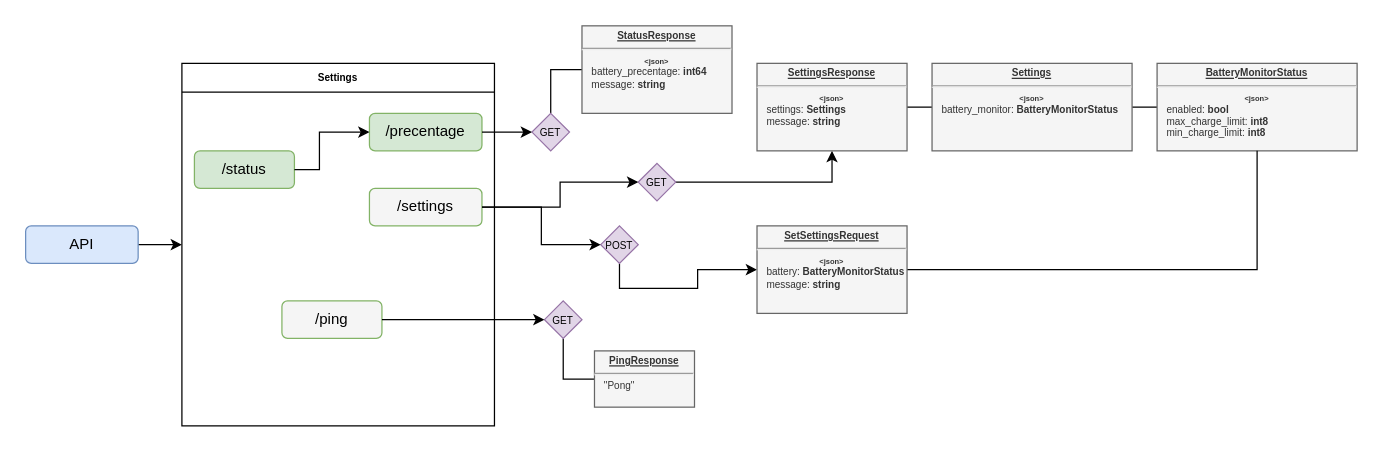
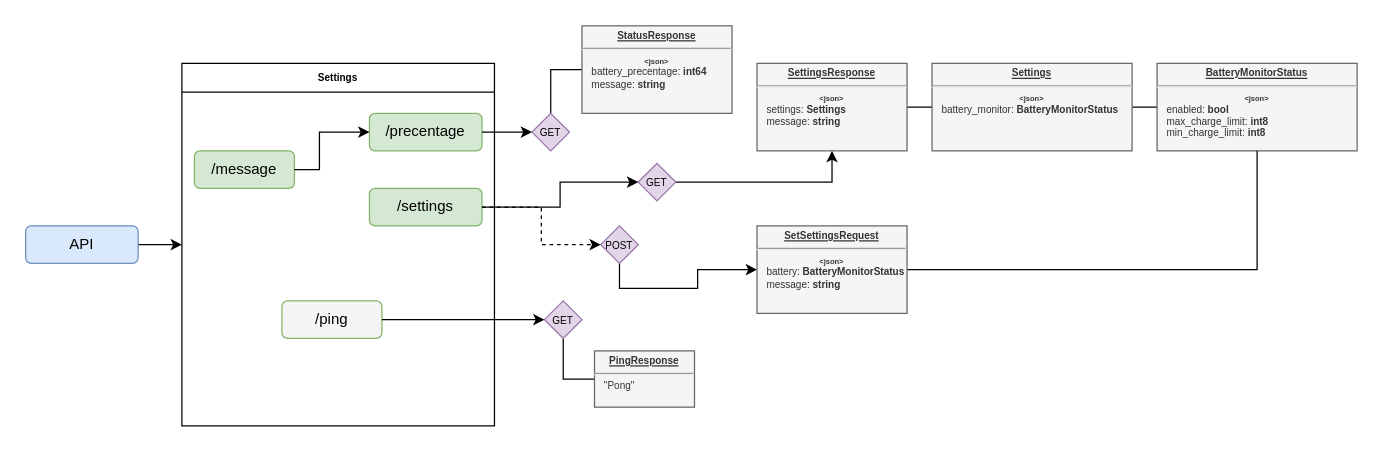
  <mxCell id="0" />
  <mxCell id="1" parent="0" />
  <mxCell id="2" style="edgeStyle=orthogonalEdgeStyle;rounded=0;orthogonalLoop=1;jettySize=auto;html=1;fontSize=8;" parent="1" source="3" edge="1"><mxGeometry relative="1" as="geometry"><mxPoint x="145" y="195" as="targetPoint" /></mxGeometry></mxCell>
  <mxCell id="3" value="API" style="rounded=1;whiteSpace=wrap;html=1;fillColor=#dae8fc;strokeColor=#6c8ebf;" parent="1" vertex="1"><mxGeometry x="20" y="180" width="90" height="30" as="geometry" /></mxCell>
  <mxCell id="4" value="" style="group" parent="1" vertex="1" connectable="0"><mxGeometry x="145" y="50" width="250" height="290" as="geometry" /></mxCell>
- <mxCell id="5" value="/status" style="rounded=1;whiteSpace=wrap;html=1;fillColor=#d5e8d4;strokeColor=#82b366;" parent="4" vertex="1"><mxGeometry x="10" y="70" width="80" height="30" as="geometry" /></mxCell>
+ <mxCell id="5" value="/message" style="rounded=1;whiteSpace=wrap;html=1;fillColor=#d5e8d4;strokeColor=#82b366;" parent="4" vertex="1"><mxGeometry x="10" y="70" width="80" height="30" as="geometry" /></mxCell>
  <mxCell id="6" value="/precentage" style="rounded=1;whiteSpace=wrap;html=1;fillColor=#d5e8d4;strokeColor=#82b366;" parent="4" vertex="1"><mxGeometry x="150" y="40" width="90" height="30" as="geometry" /></mxCell>
  <mxCell id="7" style="edgeStyle=orthogonalEdgeStyle;rounded=0;orthogonalLoop=1;jettySize=auto;html=1;entryX=0;entryY=0.5;entryDx=0;entryDy=0;" parent="4" source="5" target="6" edge="1"><mxGeometry relative="1" as="geometry"><Array as="points"><mxPoint x="110" y="85" /><mxPoint x="110" y="55" /></Array></mxGeometry></mxCell>
- <mxCell id="8" value="/settings" style="rounded=1;whiteSpace=wrap;html=1;fillColor=#f5f5f5;strokeColor=#82b366;" parent="4" vertex="1"><mxGeometry x="150" y="100" width="90" height="30" as="geometry" /></mxCell>
+ <mxCell id="8" value="/settings" style="rounded=1;whiteSpace=wrap;html=1;fillColor=#d5e8d4;strokeColor=#82b366;" parent="4" vertex="1"><mxGeometry x="150" y="100" width="90" height="30" as="geometry" /></mxCell>
  <mxCell id="9" value="Settings" style="swimlane;fontSize=8;" parent="4" vertex="1"><mxGeometry width="250" height="290" as="geometry"><mxRectangle width="110" height="23" as="alternateBounds" /></mxGeometry></mxCell>
  <mxCell id="10" value="/ping" style="rounded=1;whiteSpace=wrap;html=1;fillColor=#f5f5f5;strokeColor=#82b366;" parent="9" vertex="1"><mxGeometry x="80" y="190" width="80" height="30" as="geometry" /></mxCell>
  <mxCell id="11" style="edgeStyle=orthogonalEdgeStyle;rounded=0;orthogonalLoop=1;jettySize=auto;html=1;entryX=0;entryY=0.5;entryDx=0;entryDy=0;fontSize=8;endArrow=none;endFill=0;exitX=0.5;exitY=1;exitDx=0;exitDy=0;" parent="1" source="12" target="14" edge="1"><mxGeometry relative="1" as="geometry" /></mxCell>
  <mxCell id="12" value="&lt;font style=&quot;font-size: 8px;&quot;&gt;GET&lt;/font&gt;" style="rhombus;whiteSpace=wrap;html=1;fillColor=#e1d5e7;strokeColor=#9673a6;" parent="1" vertex="1"><mxGeometry x="435" y="240" width="30" height="30" as="geometry" /></mxCell>
  <mxCell id="13" style="edgeStyle=orthogonalEdgeStyle;rounded=0;orthogonalLoop=1;jettySize=auto;html=1;entryX=0;entryY=0.5;entryDx=0;entryDy=0;fontSize=8;" parent="1" source="10" target="12" edge="1"><mxGeometry relative="1" as="geometry" /></mxCell>
  <mxCell id="14" value="&lt;p style=&quot;margin: 4px 0px 0px; text-decoration: underline; font-size: 8px;&quot;&gt;&lt;b&gt;PingResponse&lt;/b&gt;&lt;/p&gt;&lt;hr style=&quot;font-size: 8px;&quot;&gt;&lt;p style=&quot;text-align: left; margin: 0px 0px 0px 8px; font-size: 8px;&quot;&gt;&quot;Pong&quot;&lt;/p&gt;" style="verticalAlign=top;align=center;overflow=fill;fontSize=8;fontFamily=Helvetica;html=1;fillColor=#f5f5f5;fontColor=#333333;strokeColor=#666666;" parent="1" vertex="1"><mxGeometry x="475" y="280" width="80" height="45" as="geometry" /></mxCell>
  <mxCell id="15" style="edgeStyle=orthogonalEdgeStyle;rounded=0;orthogonalLoop=1;jettySize=auto;html=1;entryX=0;entryY=0.5;entryDx=0;entryDy=0;fontSize=6;endArrow=none;endFill=0;exitX=0.5;exitY=0;exitDx=0;exitDy=0;" parent="1" source="16" target="18" edge="1"><mxGeometry relative="1" as="geometry" /></mxCell>
  <mxCell id="16" value="&lt;font style=&quot;font-size: 8px;&quot;&gt;GET&lt;/font&gt;" style="rhombus;whiteSpace=wrap;html=1;fillColor=#e1d5e7;strokeColor=#9673a6;" parent="1" vertex="1"><mxGeometry x="425" y="90" width="30" height="30" as="geometry" /></mxCell>
  <mxCell id="17" style="edgeStyle=orthogonalEdgeStyle;rounded=0;orthogonalLoop=1;jettySize=auto;html=1;entryX=0;entryY=0.5;entryDx=0;entryDy=0;fontSize=8;endArrow=classic;endFill=1;" parent="1" source="6" target="16" edge="1"><mxGeometry relative="1" as="geometry" /></mxCell>
  <mxCell id="18" value="&lt;p style=&quot;margin: 4px 0px 0px; text-decoration: underline; font-size: 8px;&quot;&gt;&lt;b&gt;StatusResponse&lt;/b&gt;&lt;/p&gt;&lt;hr style=&quot;font-size: 8px;&quot;&gt;&lt;font style=&quot;font-size: 6px;&quot;&gt;&lt;b&gt;&amp;lt;json&amp;gt;&lt;/b&gt;&lt;/font&gt;&lt;p style=&quot;text-align: left; margin: 0px 0px 0px 8px;&quot;&gt;battery_precentage:&amp;nbsp;&lt;b&gt;int64&lt;/b&gt;&lt;br&gt;&lt;/p&gt;&lt;p style=&quot;text-align: left; margin: 0px 0px 0px 8px;&quot;&gt;message: &lt;b&gt;string&lt;/b&gt;&lt;/p&gt;" style="verticalAlign=top;align=center;overflow=fill;fontSize=8;fontFamily=Helvetica;html=1;fillColor=#f5f5f5;fontColor=#333333;strokeColor=#666666;" parent="1" vertex="1"><mxGeometry x="465" y="20" width="120" height="70" as="geometry" /></mxCell>
  <mxCell id="19" style="edgeStyle=orthogonalEdgeStyle;rounded=0;orthogonalLoop=1;jettySize=auto;html=1;entryX=0.5;entryY=1;entryDx=0;entryDy=0;fontSize=6;endArrow=classic;endFill=1;" parent="1" source="20" target="26" edge="1"><mxGeometry relative="1" as="geometry" /></mxCell>
  <mxCell id="20" value="&lt;font style=&quot;font-size: 8px;&quot;&gt;GET&lt;/font&gt;" style="rhombus;whiteSpace=wrap;html=1;fillColor=#e1d5e7;strokeColor=#9673a6;" parent="1" vertex="1"><mxGeometry x="510" y="130" width="30" height="30" as="geometry" /></mxCell>
  <mxCell id="21" style="edgeStyle=orthogonalEdgeStyle;rounded=0;orthogonalLoop=1;jettySize=auto;html=1;fontSize=6;endArrow=classic;endFill=1;exitX=0.5;exitY=1;exitDx=0;exitDy=0;" parent="1" source="22" target="31" edge="1"><mxGeometry relative="1" as="geometry" /></mxCell>
  <mxCell id="22" value="&lt;font style=&quot;font-size: 8px;&quot;&gt;POST&lt;/font&gt;" style="rhombus;whiteSpace=wrap;html=1;fillColor=#e1d5e7;strokeColor=#9673a6;" parent="1" vertex="1"><mxGeometry x="480" y="180" width="30" height="30" as="geometry" /></mxCell>
  <mxCell id="23" style="edgeStyle=orthogonalEdgeStyle;rounded=0;orthogonalLoop=1;jettySize=auto;html=1;entryX=0;entryY=0.5;entryDx=0;entryDy=0;fontSize=6;endArrow=classic;endFill=1;" parent="1" source="8" target="20" edge="1"><mxGeometry relative="1" as="geometry" /></mxCell>
- <mxCell id="24" style="edgeStyle=orthogonalEdgeStyle;rounded=0;orthogonalLoop=1;jettySize=auto;html=1;entryX=0;entryY=0.5;entryDx=0;entryDy=0;fontSize=6;endArrow=classic;endFill=1;" parent="1" source="8" target="22" edge="1"><mxGeometry relative="1" as="geometry" /></mxCell>
+ <mxCell id="24" style="edgeStyle=orthogonalEdgeStyle;rounded=0;orthogonalLoop=1;jettySize=auto;html=1;entryX=0;entryY=0.5;entryDx=0;entryDy=0;fontSize=6;endArrow=classic;endFill=1;dashed=1;" parent="1" source="8" target="22" edge="1"><mxGeometry relative="1" as="geometry" /></mxCell>
  <mxCell id="25" style="edgeStyle=orthogonalEdgeStyle;rounded=0;orthogonalLoop=1;jettySize=auto;html=1;entryX=0;entryY=0.5;entryDx=0;entryDy=0;fontSize=6;endArrow=none;endFill=0;" parent="1" source="26" target="28" edge="1"><mxGeometry relative="1" as="geometry" /></mxCell>
  <mxCell id="26" value="&lt;p style=&quot;margin: 4px 0px 0px; text-decoration: underline; font-size: 8px;&quot;&gt;&lt;b&gt;SettingsResponse&lt;/b&gt;&lt;/p&gt;&lt;hr style=&quot;font-size: 8px;&quot;&gt;&lt;font style=&quot;font-size: 6px;&quot;&gt;&lt;b&gt;&amp;lt;json&amp;gt;&lt;/b&gt;&lt;/font&gt;&lt;p style=&quot;text-align: left; margin: 0px 0px 0px 8px;&quot;&gt;settings:&amp;nbsp;&lt;b&gt;Settings&lt;/b&gt;&lt;br&gt;&lt;/p&gt;&lt;p style=&quot;text-align: left; margin: 0px 0px 0px 8px;&quot;&gt;message: &lt;b&gt;string&lt;/b&gt;&lt;/p&gt;" style="verticalAlign=top;align=center;overflow=fill;fontSize=8;fontFamily=Helvetica;html=1;fillColor=#f5f5f5;fontColor=#333333;strokeColor=#666666;" parent="1" vertex="1"><mxGeometry x="605" y="50" width="120" height="70" as="geometry" /></mxCell>
  <mxCell id="27" style="edgeStyle=orthogonalEdgeStyle;rounded=0;orthogonalLoop=1;jettySize=auto;html=1;entryX=0;entryY=0.5;entryDx=0;entryDy=0;fontSize=6;endArrow=none;endFill=0;" parent="1" source="28" target="29" edge="1"><mxGeometry relative="1" as="geometry" /></mxCell>
  <mxCell id="28" value="&lt;p style=&quot;margin: 4px 0px 0px; text-decoration: underline; font-size: 8px;&quot;&gt;&lt;b&gt;Settings&lt;/b&gt;&lt;/p&gt;&lt;hr style=&quot;font-size: 8px;&quot;&gt;&lt;font style=&quot;font-size: 6px;&quot;&gt;&lt;b&gt;&amp;lt;json&amp;gt;&lt;/b&gt;&lt;/font&gt;&lt;p style=&quot;text-align: left; margin: 0px 0px 0px 8px;&quot;&gt;battery_monitor:&amp;nbsp;&lt;b&gt;BatteryMonitorStatus&lt;/b&gt;&lt;br&gt;&lt;/p&gt;&lt;p style=&quot;text-align: left; margin: 0px 0px 0px 8px;&quot;&gt;&lt;br&gt;&lt;/p&gt;" style="verticalAlign=top;align=center;overflow=fill;fontSize=8;fontFamily=Helvetica;html=1;fillColor=#f5f5f5;fontColor=#333333;strokeColor=#666666;" parent="1" vertex="1"><mxGeometry x="745" y="50" width="160" height="70" as="geometry" /></mxCell>
  <mxCell id="29" value="&lt;p style=&quot;margin: 4px 0px 0px;&quot;&gt;&lt;b&gt;&lt;u&gt;BatteryMonitorStatus&lt;/u&gt;&lt;/b&gt;&lt;br&gt;&lt;/p&gt;&lt;hr style=&quot;font-size: 8px;&quot;&gt;&lt;font style=&quot;font-size: 6px;&quot;&gt;&lt;b&gt;&amp;lt;json&amp;gt;&lt;/b&gt;&lt;/font&gt;&lt;p style=&quot;text-align: left; margin: 0px 0px 0px 8px;&quot;&gt;enabled:&amp;nbsp;&lt;b&gt;bool&lt;/b&gt;&lt;br&gt;&lt;/p&gt;&lt;p style=&quot;text-align: left; margin: 0px 0px 0px 8px;&quot;&gt;max_charge_limit: &lt;b&gt;int8&lt;/b&gt;&lt;/p&gt;&lt;p style=&quot;text-align: left; margin: 0px 0px 0px 8px;&quot;&gt;min_charge_limit: &lt;b&gt;int8&lt;/b&gt;&lt;br&gt;&lt;/p&gt;&lt;p style=&quot;text-align: left; margin: 0px 0px 0px 8px;&quot;&gt;&lt;br&gt;&lt;/p&gt;" style="verticalAlign=top;align=center;overflow=fill;fontSize=8;fontFamily=Helvetica;html=1;fillColor=#f5f5f5;fontColor=#333333;strokeColor=#666666;" parent="1" vertex="1"><mxGeometry x="925" y="50" width="160" height="70" as="geometry" /></mxCell>
  <mxCell id="30" style="edgeStyle=orthogonalEdgeStyle;rounded=0;orthogonalLoop=1;jettySize=auto;html=1;entryX=0.5;entryY=1;entryDx=0;entryDy=0;fontSize=6;endArrow=none;endFill=0;" parent="1" source="31" target="29" edge="1"><mxGeometry relative="1" as="geometry" /></mxCell>
  <mxCell id="31" value="&lt;p style=&quot;margin: 4px 0px 0px;&quot;&gt;&lt;b&gt;&lt;u&gt;SetSettingsRequest&lt;/u&gt;&lt;/b&gt;&lt;br&gt;&lt;/p&gt;&lt;hr style=&quot;font-size: 8px;&quot;&gt;&lt;font style=&quot;font-size: 6px;&quot;&gt;&lt;b&gt;&amp;lt;json&amp;gt;&lt;/b&gt;&lt;/font&gt;&lt;p style=&quot;text-align: left; margin: 0px 0px 0px 8px;&quot;&gt;battery:&amp;nbsp;&lt;b&gt;BatteryMonitorStatus&lt;/b&gt;&lt;br&gt;&lt;/p&gt;&lt;p style=&quot;text-align: left; margin: 0px 0px 0px 8px;&quot;&gt;message: &lt;b&gt;string&lt;/b&gt;&lt;/p&gt;" style="verticalAlign=top;align=center;overflow=fill;fontSize=8;fontFamily=Helvetica;html=1;fillColor=#f5f5f5;fontColor=#333333;strokeColor=#666666;" parent="1" vertex="1"><mxGeometry x="605" y="180" width="120" height="70" as="geometry" /></mxCell>
